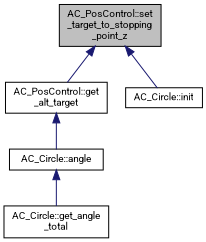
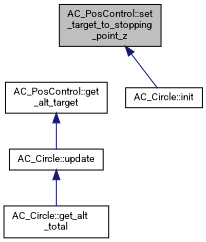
  digraph {
    fontname=Roboto
    rankdir=TB
    node [color=black fillcolor=white fontname=Roboto fontsize=10 shape=record style=filled]
    edge [color=midnightblue dir=back fontname=Roboto fontsize=10 labelfontname=Helvetica labelfontsize=10 style=solid]
    n1 [fillcolor=grey75 fontcolor=black height=0.2 label="AC_PosControl::set\l_target_to_stopping\l_point_z" width=0.4]
    n2 [height=0.2 label="AC_PosControl::get\l_alt_target" width=0.4]
    n3 [height=0.2 label="AC_Circle::init" width=0.4]
-   n4 [height=0.2 label="AC_Circle::angle" width=0.4]
-   n5 [height=0.2 label="AC_Circle::get_angle\l_total" width=0.4]
-   n1 -> n2
+   n4 [height=0.2 label="AC_Circle::update" width=0.4]
+   n5 [height=0.2 label="AC_Circle::get_alt\l_total" width=0.4]
    n1 -> n3
    n2 -> n4
    n4 -> n5
  }
